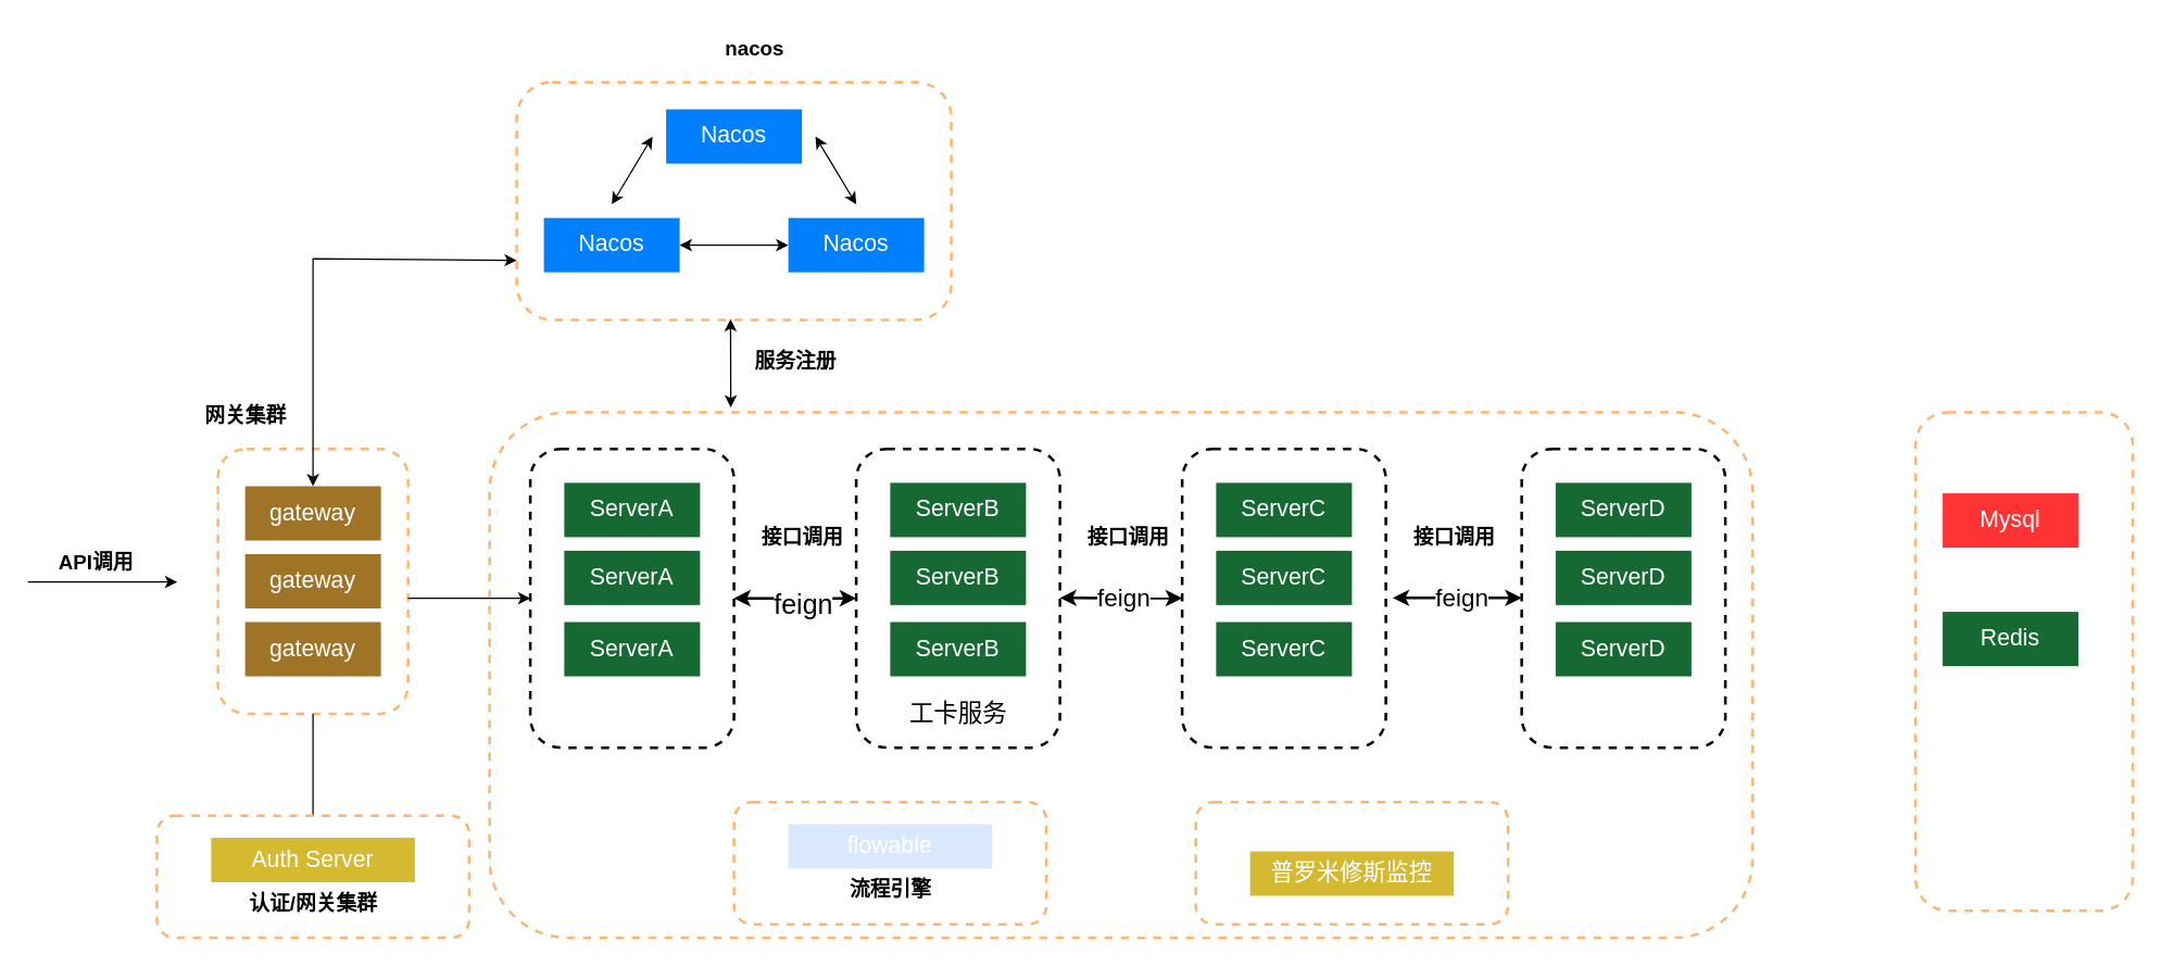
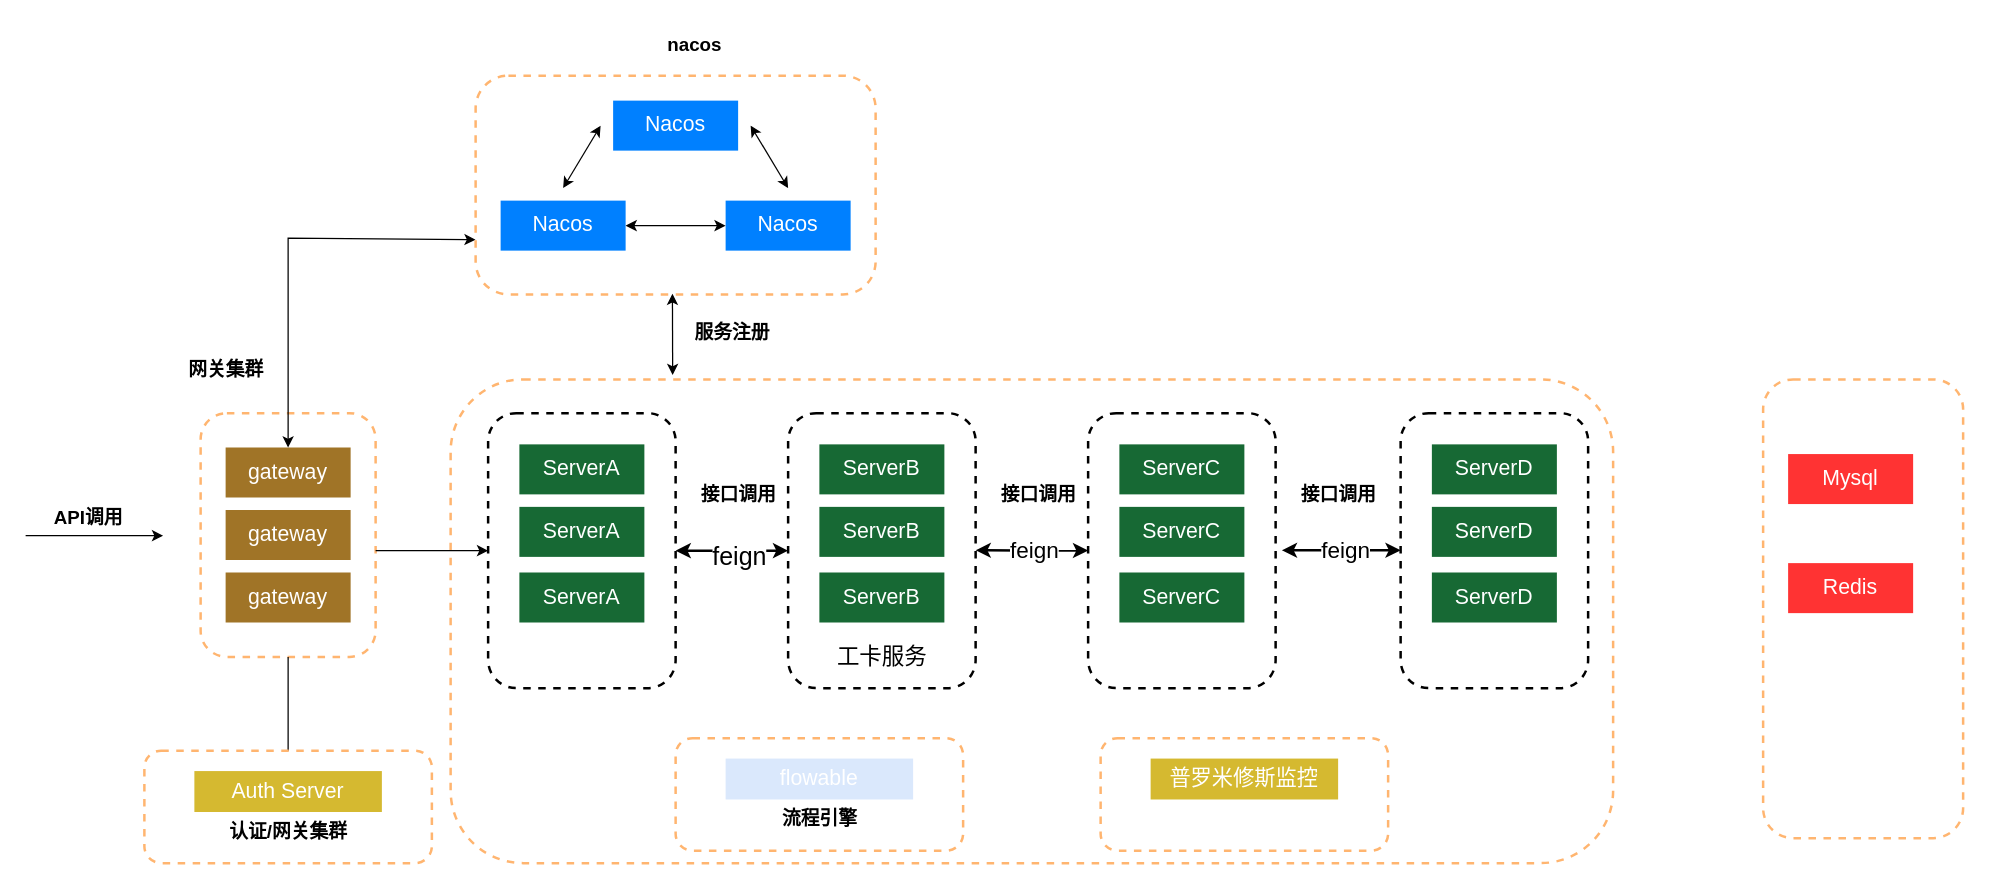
  <mxCell id="0" />
  <mxCell id="1" parent="0" />
  <mxCell id="2" value="" style="rounded=1;whiteSpace=wrap;html=1;dashed=1;strokeColor=#FFB570;strokeWidth=2;" vertex="1" parent="1"><mxGeometry x="360" y="303" width="930" height="387" as="geometry" /></mxCell>
  <mxCell id="3" value="" style="rounded=1;whiteSpace=wrap;html=1;dashed=1;strokeColor=#FFB570;strokeWidth=2;" parent="1" vertex="1"><mxGeometry x="1410" y="303" width="160" height="367" as="geometry" /></mxCell>
  <mxCell id="4" value="" style="group" parent="1" vertex="1" connectable="0"><mxGeometry x="160" y="330" width="140" height="195" as="geometry" /></mxCell>
  <mxCell id="5" value="" style="rounded=1;whiteSpace=wrap;html=1;dashed=1;strokeColor=#FFB570;strokeWidth=2;" parent="4" vertex="1"><mxGeometry width="140" height="195" as="geometry" /></mxCell>
  <mxCell id="6" value="&lt;font color=&quot;#ffffff&quot;&gt;gateway&lt;/font&gt;" style="rounded=0;whiteSpace=wrap;html=1;fillColor=#a07427;fontSize=17;strokeColor=none;" parent="4" vertex="1"><mxGeometry x="20" y="27.5" width="100" height="40" as="geometry" /></mxCell>
  <mxCell id="7" value="&lt;font color=&quot;#ffffff&quot;&gt;gateway&lt;/font&gt;" style="rounded=0;whiteSpace=wrap;html=1;fillColor=#a07427;fontSize=17;strokeColor=none;" parent="4" vertex="1"><mxGeometry x="20" y="77.5" width="100" height="40" as="geometry" /></mxCell>
  <mxCell id="8" value="&lt;font color=&quot;#ffffff&quot;&gt;gateway&lt;/font&gt;" style="rounded=0;whiteSpace=wrap;html=1;fillColor=#a07427;fontSize=17;strokeColor=none;" parent="4" vertex="1"><mxGeometry x="20" y="127.5" width="100" height="40" as="geometry" /></mxCell>
  <mxCell id="9" value="" style="endArrow=classic;startArrow=classic;html=1;rounded=0;entryX=0;entryY=0.75;entryDx=0;entryDy=0;" parent="1" source="6" target="15" edge="1"><mxGeometry width="50" height="50" relative="1" as="geometry"><mxPoint x="290" y="390" as="sourcePoint" /><mxPoint x="340" y="340" as="targetPoint" /><Array as="points"><mxPoint x="230" y="190" /></Array></mxGeometry></mxCell>
  <mxCell id="10" value="" style="endArrow=classic;html=1;rounded=0;" parent="1" edge="1"><mxGeometry width="50" height="50" relative="1" as="geometry"><mxPoint x="20" y="428" as="sourcePoint" /><mxPoint x="130" y="428" as="targetPoint" /></mxGeometry></mxCell>
  <mxCell id="11" value="API调用" style="text;html=1;align=center;verticalAlign=middle;resizable=0;points=[];autosize=1;strokeColor=none;fillColor=none;strokeWidth=3;fontSize=15;fontStyle=1" parent="1" vertex="1"><mxGeometry x="30" y="398" width="80" height="30" as="geometry" /></mxCell>
- <mxCell id="12" value="网关集群" style="text;html=1;align=center;verticalAlign=middle;resizable=0;points=[];autosize=1;strokeColor=none;fillColor=none;strokeWidth=3;fontSize=15;fontStyle=1" parent="1" vertex="1"><mxGeometry x="140" y="290" width="80" height="30" as="geometry" /></mxCell>
+ <mxCell id="12" value="网关集群" style="text;html=1;align=center;verticalAlign=middle;resizable=0;points=[];autosize=1;strokeColor=none;fillColor=none;strokeWidth=3;fontSize=15;fontStyle=1" parent="1" vertex="1"><mxGeometry x="140" y="280" width="80" height="30" as="geometry" /></mxCell>
  <mxCell id="13" value="nacos" style="text;html=1;align=center;verticalAlign=middle;resizable=0;points=[];autosize=1;strokeColor=none;fillColor=none;strokeWidth=3;fontSize=15;fontStyle=1" parent="1" vertex="1"><mxGeometry x="520" y="20" width="70" height="30" as="geometry" /></mxCell>
  <mxCell id="14" value="" style="group" parent="1" vertex="1" connectable="0"><mxGeometry x="380" y="60" width="320" height="175" as="geometry" /></mxCell>
  <mxCell id="15" value="" style="rounded=1;whiteSpace=wrap;html=1;dashed=1;strokeColor=#FFB570;strokeWidth=2;" parent="14" vertex="1"><mxGeometry width="320" height="175" as="geometry" /></mxCell>
  <mxCell id="16" value="&lt;font color=&quot;#ffffff&quot; style=&quot;font-size: 17px;&quot;&gt;Nacos&lt;/font&gt;" style="rounded=0;whiteSpace=wrap;html=1;fillColor=#0080ff;fontSize=17;strokeColor=none;" parent="14" vertex="1"><mxGeometry x="110" y="20" width="100" height="40" as="geometry" /></mxCell>
  <mxCell id="17" value="&lt;font color=&quot;#ffffff&quot; style=&quot;font-size: 17px;&quot;&gt;Nacos&lt;/font&gt;" style="rounded=0;whiteSpace=wrap;html=1;fillColor=#0080ff;fontSize=17;strokeColor=none;" parent="14" vertex="1"><mxGeometry x="200" y="100" width="100" height="40" as="geometry" /></mxCell>
  <mxCell id="18" value="&lt;font color=&quot;#ffffff&quot; style=&quot;font-size: 17px;&quot;&gt;Nacos&lt;/font&gt;" style="rounded=0;whiteSpace=wrap;html=1;fillColor=#0080ff;fontSize=17;strokeColor=none;" parent="14" vertex="1"><mxGeometry x="20" y="100" width="100" height="40" as="geometry" /></mxCell>
  <mxCell id="19" value="" style="endArrow=classic;startArrow=classic;html=1;rounded=0;" parent="14" edge="1"><mxGeometry width="50" height="50" relative="1" as="geometry"><mxPoint x="70" y="90" as="sourcePoint" /><mxPoint x="100" y="40" as="targetPoint" /></mxGeometry></mxCell>
  <mxCell id="20" value="" style="endArrow=classic;startArrow=classic;html=1;rounded=0;" parent="14" edge="1"><mxGeometry width="50" height="50" relative="1" as="geometry"><mxPoint x="250" y="90" as="sourcePoint" /><mxPoint x="220" y="40" as="targetPoint" /></mxGeometry></mxCell>
  <mxCell id="21" value="" style="endArrow=classic;startArrow=classic;html=1;rounded=0;" parent="14" edge="1"><mxGeometry width="50" height="50" relative="1" as="geometry"><mxPoint x="200" y="120" as="sourcePoint" /><mxPoint x="120" y="120" as="targetPoint" /></mxGeometry></mxCell>
  <mxCell id="22" value="" style="endArrow=classic;html=1;rounded=0;entryX=0;entryY=0.5;entryDx=0;entryDy=0;" parent="1" target="27" edge="1"><mxGeometry width="50" height="50" relative="1" as="geometry"><mxPoint x="300" y="440" as="sourcePoint" /><mxPoint x="410" y="425.75" as="targetPoint" /></mxGeometry></mxCell>
  <mxCell id="23" value="" style="endArrow=classic;html=1;rounded=0;entryX=0.5;entryY=0;entryDx=0;entryDy=0;exitX=0.5;exitY=1;exitDx=0;exitDy=0;" parent="1" source="5" target="55" edge="1"><mxGeometry width="50" height="50" relative="1" as="geometry"><mxPoint x="30" y="438" as="sourcePoint" /><mxPoint x="140" y="438" as="targetPoint" /></mxGeometry></mxCell>
  <mxCell id="24" value="&lt;font color=&quot;#ffffff&quot;&gt;Mysql&lt;/font&gt;" style="rounded=0;whiteSpace=wrap;html=1;fillColor=#FF3333;fontSize=17;strokeColor=none;" parent="1" vertex="1"><mxGeometry x="1430" y="362.75" width="100" height="40" as="geometry" /></mxCell>
- <mxCell id="25" value="&lt;font color=&quot;#ffffff&quot;&gt;Redis&lt;/font&gt;" style="rounded=0;whiteSpace=wrap;html=1;fillColor=#176934;fontSize=17;strokeColor=none;" parent="1" vertex="1"><mxGeometry x="1430" y="450" width="100" height="40" as="geometry" /></mxCell>
+ <mxCell id="25" value="&lt;font color=&quot;#ffffff&quot;&gt;Redis&lt;/font&gt;" style="rounded=0;whiteSpace=wrap;html=1;fillColor=#FF3333;fontSize=17;strokeColor=none;" parent="1" vertex="1"><mxGeometry x="1430" y="450" width="100" height="40" as="geometry" /></mxCell>
  <mxCell id="26" value="" style="group" vertex="1" connectable="0" parent="1"><mxGeometry x="390" y="330" width="150" height="220" as="geometry" /></mxCell>
  <mxCell id="27" value="" style="rounded=1;whiteSpace=wrap;html=1;dashed=1;strokeColor=#000000;strokeWidth=2;" parent="26" vertex="1"><mxGeometry width="150" height="220" as="geometry" /></mxCell>
  <mxCell id="28" value="&lt;font color=&quot;#ffffff&quot;&gt;ServerA&lt;/font&gt;" style="rounded=0;whiteSpace=wrap;html=1;fillColor=#176934;fontSize=17;strokeColor=none;" parent="26" vertex="1"><mxGeometry x="25" y="25" width="100" height="40" as="geometry" /></mxCell>
  <mxCell id="29" value="&lt;font color=&quot;#ffffff&quot;&gt;ServerA&lt;/font&gt;" style="rounded=0;whiteSpace=wrap;html=1;fillColor=#176934;fontSize=17;strokeColor=none;" parent="26" vertex="1"><mxGeometry x="25" y="75" width="100" height="40" as="geometry" /></mxCell>
  <mxCell id="30" value="&lt;font color=&quot;#ffffff&quot;&gt;ServerA&lt;/font&gt;" style="rounded=0;whiteSpace=wrap;html=1;fillColor=#176934;fontSize=17;strokeColor=none;" parent="26" vertex="1"><mxGeometry x="25" y="127.5" width="100" height="40" as="geometry" /></mxCell>
  <mxCell id="31" value="" style="group" vertex="1" connectable="0" parent="1"><mxGeometry x="630" y="330" width="150" height="220" as="geometry" /></mxCell>
  <mxCell id="32" value="" style="rounded=1;whiteSpace=wrap;html=1;dashed=1;strokeColor=#000000;strokeWidth=2;" vertex="1" parent="31"><mxGeometry width="150" height="220" as="geometry" /></mxCell>
  <mxCell id="33" value="&lt;font color=&quot;#ffffff&quot;&gt;ServerB&lt;/font&gt;" style="rounded=0;whiteSpace=wrap;html=1;fillColor=#176934;fontSize=17;strokeColor=none;" vertex="1" parent="31"><mxGeometry x="25" y="25" width="100" height="40" as="geometry" /></mxCell>
  <mxCell id="34" value="&lt;font color=&quot;#ffffff&quot;&gt;ServerB&lt;/font&gt;" style="rounded=0;whiteSpace=wrap;html=1;fillColor=#176934;fontSize=17;strokeColor=none;" vertex="1" parent="31"><mxGeometry x="25" y="75" width="100" height="40" as="geometry" /></mxCell>
  <mxCell id="35" value="&lt;font color=&quot;#ffffff&quot;&gt;ServerB&lt;/font&gt;" style="rounded=0;whiteSpace=wrap;html=1;fillColor=#176934;fontSize=17;strokeColor=none;" vertex="1" parent="31"><mxGeometry x="25" y="127.5" width="100" height="40" as="geometry" /></mxCell>
  <mxCell id="36" value="工卡服务" style="text;html=1;strokeColor=none;fillColor=none;align=center;verticalAlign=middle;whiteSpace=wrap;rounded=0;strokeWidth=8;fontSize=18;" vertex="1" parent="31"><mxGeometry x="7.5" y="180" width="135" height="30" as="geometry" /></mxCell>
  <mxCell id="37" style="edgeStyle=orthogonalEdgeStyle;rounded=0;orthogonalLoop=1;jettySize=auto;html=1;entryX=0;entryY=0.5;entryDx=0;entryDy=0;startArrow=classic;startFill=1;targetPerimeterSpacing=2;strokeWidth=2;" edge="1" parent="1" source="27" target="32"><mxGeometry relative="1" as="geometry" /></mxCell>
  <mxCell id="38" value="feign" style="edgeLabel;html=1;align=center;verticalAlign=middle;resizable=0;points=[];fontSize=20;" vertex="1" connectable="0" parent="37"><mxGeometry x="0.095" y="-3" relative="1" as="geometry"><mxPoint x="1" as="offset" /></mxGeometry></mxCell>
  <mxCell id="39" value="" style="group" vertex="1" connectable="0" parent="1"><mxGeometry x="870" y="330" width="150" height="220" as="geometry" /></mxCell>
  <mxCell id="40" value="" style="rounded=1;whiteSpace=wrap;html=1;dashed=1;strokeColor=#000000;strokeWidth=2;" vertex="1" parent="39"><mxGeometry width="150" height="220" as="geometry" /></mxCell>
  <mxCell id="41" value="&lt;font color=&quot;#ffffff&quot;&gt;ServerC&lt;/font&gt;" style="rounded=0;whiteSpace=wrap;html=1;fillColor=#176934;fontSize=17;strokeColor=none;" vertex="1" parent="39"><mxGeometry x="25" y="25" width="100" height="40" as="geometry" /></mxCell>
  <mxCell id="42" value="&lt;font color=&quot;#ffffff&quot;&gt;ServerC&lt;/font&gt;" style="rounded=0;whiteSpace=wrap;html=1;fillColor=#176934;fontSize=17;strokeColor=none;" vertex="1" parent="39"><mxGeometry x="25" y="75" width="100" height="40" as="geometry" /></mxCell>
  <mxCell id="43" value="&lt;font color=&quot;#ffffff&quot;&gt;ServerC&lt;/font&gt;" style="rounded=0;whiteSpace=wrap;html=1;fillColor=#176934;fontSize=17;strokeColor=none;" vertex="1" parent="39"><mxGeometry x="25" y="127.5" width="100" height="40" as="geometry" /></mxCell>
  <mxCell id="44" value="" style="group" vertex="1" connectable="0" parent="1"><mxGeometry x="1120" y="330" width="150" height="220" as="geometry" /></mxCell>
  <mxCell id="45" value="" style="rounded=1;whiteSpace=wrap;html=1;dashed=1;strokeColor=#000000;strokeWidth=2;" vertex="1" parent="44"><mxGeometry width="150" height="220" as="geometry" /></mxCell>
  <mxCell id="46" value="&lt;font color=&quot;#ffffff&quot;&gt;ServerD&lt;/font&gt;" style="rounded=0;whiteSpace=wrap;html=1;fillColor=#176934;fontSize=17;strokeColor=none;" vertex="1" parent="44"><mxGeometry x="25" y="25" width="100" height="40" as="geometry" /></mxCell>
  <mxCell id="47" value="&lt;font color=&quot;#ffffff&quot;&gt;ServerD&lt;/font&gt;" style="rounded=0;whiteSpace=wrap;html=1;fillColor=#176934;fontSize=17;strokeColor=none;" vertex="1" parent="44"><mxGeometry x="25" y="75" width="100" height="40" as="geometry" /></mxCell>
  <mxCell id="48" value="&lt;font color=&quot;#ffffff&quot;&gt;ServerD&lt;/font&gt;" style="rounded=0;whiteSpace=wrap;html=1;fillColor=#176934;fontSize=17;strokeColor=none;" vertex="1" parent="44"><mxGeometry x="25" y="127.5" width="100" height="40" as="geometry" /></mxCell>
  <mxCell id="49" value="" style="endArrow=classic;startArrow=classic;html=1;rounded=0;strokeWidth=2;" edge="1" parent="1"><mxGeometry width="50" height="50" relative="1" as="geometry"><mxPoint x="780" y="439.71" as="sourcePoint" /><mxPoint x="870" y="440" as="targetPoint" /></mxGeometry></mxCell>
  <mxCell id="50" value="feign" style="edgeLabel;html=1;align=center;verticalAlign=middle;resizable=0;points=[];fontSize=18;" vertex="1" connectable="0" parent="49"><mxGeometry x="0.217" y="-2" relative="1" as="geometry"><mxPoint x="-8" y="-2" as="offset" /></mxGeometry></mxCell>
  <mxCell id="51" value="" style="endArrow=classic;startArrow=classic;html=1;rounded=0;strokeWidth=2;" edge="1" parent="1"><mxGeometry width="50" height="50" relative="1" as="geometry"><mxPoint x="1025" y="439.71" as="sourcePoint" /><mxPoint x="1120" y="439.71" as="targetPoint" /></mxGeometry></mxCell>
  <mxCell id="52" value="feign" style="edgeLabel;html=1;align=center;verticalAlign=middle;resizable=0;points=[];fontSize=18;" vertex="1" connectable="0" parent="51"><mxGeometry x="0.217" y="-2" relative="1" as="geometry"><mxPoint x="-8" y="-2" as="offset" /></mxGeometry></mxCell>
  <mxCell id="53" value="" style="group" vertex="1" connectable="0" parent="1"><mxGeometry x="115" y="600" width="230" height="90" as="geometry" /></mxCell>
  <mxCell id="54" value="" style="rounded=1;whiteSpace=wrap;html=1;dashed=1;strokeColor=#FFB570;strokeWidth=2;" vertex="1" parent="53"><mxGeometry width="230" height="90" as="geometry" /></mxCell>
  <mxCell id="55" value="&lt;font color=&quot;#ffffff&quot;&gt;Auth Server&lt;/font&gt;" style="rounded=0;whiteSpace=wrap;html=1;fillColor=#d5b930;fontSize=17;strokeColor=none;" parent="53" vertex="1"><mxGeometry x="40" y="16.36" width="150" height="32.73" as="geometry" /></mxCell>
  <mxCell id="56" value="认证/网关集群" style="text;html=1;align=center;verticalAlign=middle;resizable=0;points=[];autosize=1;strokeColor=none;fillColor=none;strokeWidth=3;fontSize=15;fontStyle=1" parent="53" vertex="1"><mxGeometry x="40" y="49.091" width="150" height="30" as="geometry" /></mxCell>
  <mxCell id="57" value="" style="group" vertex="1" connectable="0" parent="1"><mxGeometry x="540" y="590" width="230" height="90" as="geometry" /></mxCell>
  <mxCell id="58" value="" style="rounded=1;whiteSpace=wrap;html=1;dashed=1;strokeColor=#FFB570;strokeWidth=2;" vertex="1" parent="57"><mxGeometry width="230" height="90" as="geometry" /></mxCell>
  <mxCell id="59" value="&lt;font color=&quot;#ffffff&quot;&gt;flowable&lt;/font&gt;" style="rounded=0;whiteSpace=wrap;html=1;fillColor=#dae8fc;fontSize=17;strokeColor=none;" vertex="1" parent="57"><mxGeometry x="40" y="16.36" width="150" height="32.73" as="geometry" /></mxCell>
  <mxCell id="60" value="流程引擎" style="text;html=1;align=center;verticalAlign=middle;resizable=0;points=[];autosize=1;strokeColor=none;fillColor=none;strokeWidth=3;fontSize=15;fontStyle=1" vertex="1" parent="57"><mxGeometry x="75" y="49.091" width="80" height="30" as="geometry" /></mxCell>
  <mxCell id="61" value="" style="group" vertex="1" connectable="0" parent="1"><mxGeometry x="880" y="590" width="230" height="90" as="geometry" /></mxCell>
  <mxCell id="62" value="" style="rounded=1;whiteSpace=wrap;html=1;dashed=1;strokeColor=#FFB570;strokeWidth=2;" vertex="1" parent="61"><mxGeometry width="230" height="90" as="geometry" /></mxCell>
- <mxCell id="63" value="&lt;font color=&quot;#ffffff&quot;&gt;普罗米修斯监控&lt;/font&gt;" style="rounded=0;whiteSpace=wrap;html=1;fillColor=#d5b930;fontSize=17;strokeColor=none;" vertex="1" parent="61"><mxGeometry x="40" y="36.36" width="150" height="32.73" as="geometry" /></mxCell>
+ <mxCell id="63" value="&lt;font color=&quot;#ffffff&quot;&gt;普罗米修斯监控&lt;/font&gt;" style="rounded=0;whiteSpace=wrap;html=1;fillColor=#d5b930;fontSize=17;strokeColor=none;" vertex="1" parent="61"><mxGeometry x="40" y="16.36" width="150" height="32.73" as="geometry" /></mxCell>
  <mxCell id="64" value="" style="endArrow=classic;html=1;rounded=0;entryX=0.191;entryY=-0.009;entryDx=0;entryDy=0;entryPerimeter=0;exitX=0.492;exitY=0.997;exitDx=0;exitDy=0;exitPerimeter=0;startArrow=classic;startFill=1;" edge="1" parent="1" source="15" target="2"><mxGeometry width="50" height="50" relative="1" as="geometry"><mxPoint x="530" y="240" as="sourcePoint" /><mxPoint x="390" y="250" as="targetPoint" /></mxGeometry></mxCell>
  <mxCell id="65" value="服务注册" style="text;html=1;align=center;verticalAlign=middle;resizable=0;points=[];autosize=1;strokeColor=none;fillColor=none;strokeWidth=3;fontSize=15;fontStyle=1" vertex="1" parent="1"><mxGeometry x="545" y="250" width="80" height="30" as="geometry" /></mxCell>
  <mxCell id="66" value="接口调用" style="text;html=1;align=center;verticalAlign=middle;resizable=0;points=[];autosize=1;strokeColor=none;fillColor=none;strokeWidth=3;fontSize=15;fontStyle=1" vertex="1" parent="1"><mxGeometry x="550" y="380" width="80" height="30" as="geometry" /></mxCell>
  <mxCell id="67" value="接口调用" style="text;html=1;align=center;verticalAlign=middle;resizable=0;points=[];autosize=1;strokeColor=none;fillColor=none;strokeWidth=3;fontSize=15;fontStyle=1" vertex="1" parent="1"><mxGeometry x="790" y="380" width="80" height="30" as="geometry" /></mxCell>
  <mxCell id="68" value="接口调用" style="text;html=1;align=center;verticalAlign=middle;resizable=0;points=[];autosize=1;strokeColor=none;fillColor=none;strokeWidth=3;fontSize=15;fontStyle=1" vertex="1" parent="1"><mxGeometry x="1030" y="380" width="80" height="30" as="geometry" /></mxCell>
